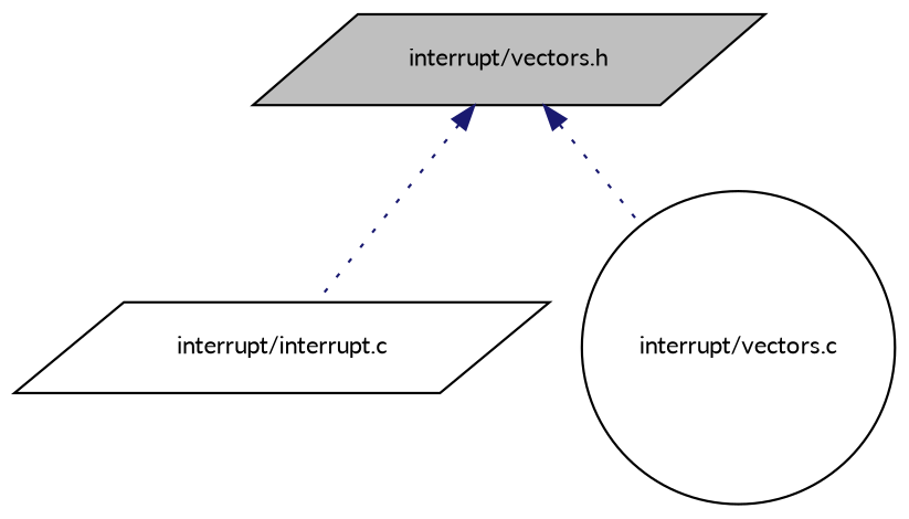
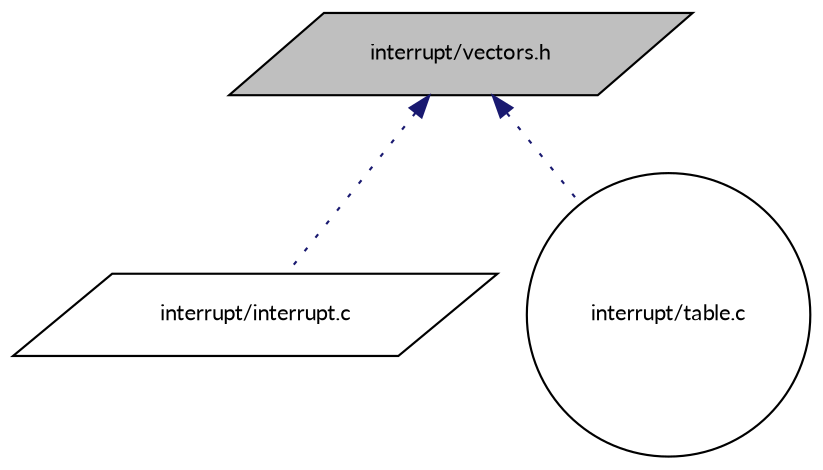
  digraph {
    fontname=Lato
    node [color=black fillcolor=white fontname=Lato fontsize=10 shape=parallelogram style=filled]
    edge [color=midnightblue dir=back fontname=Lato fontsize=10 labelfontname=Helvetica labelfontsize=10 style=dotted]
    n1 [fillcolor=grey75 fontcolor=black height=0.2 label="interrupt/vectors.h" width=0.4]
    n2 [height=0.2 label="interrupt/interrupt.c" width=0.4]
-   n3 [height=0.2 label="interrupt/vectors.c" shape=circle width=0.4]
+   n3 [height=0.2 label="interrupt/table.c" shape=circle width=0.4]
    n1 -> n2
    n1 -> n3
  }
